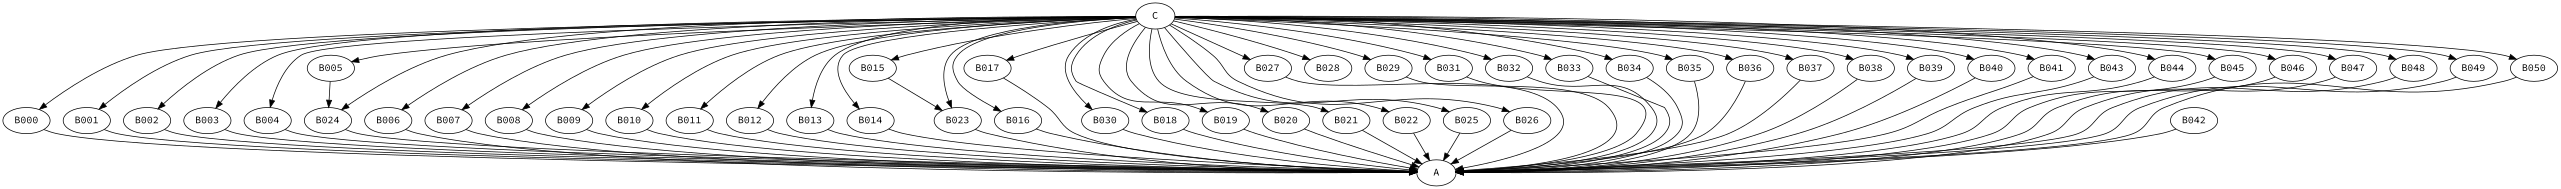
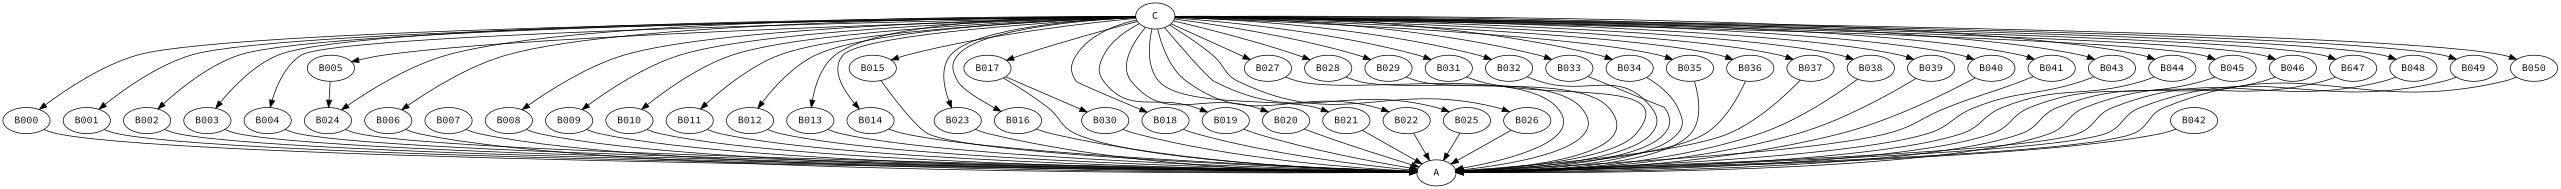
  digraph {
    fontname="Source Code Pro"
    node [fontname="Source Code Pro"]
    edge [fontname="Source Code Pro"]
    C
    B000
    B001
    B002
    B003
    B004
    B005
    B006
    B007
    B008
    B009
    B010
    B011
    B012
    B013
    B014
    B015
    B016
    B017
    B018
    B019
    B020
    B021
    B022
    B023
    B024
    B025
    B026
    B027
    B028
    B029
    B030
    B031
    B032
    B033
    B034
    B035
    B036
    B037
    B038
    B039
    B040
    B041
    B043
    B044
    B045
    B046
-   B047
+   B047 [label=B647]
    B048
    B049
    B050
    A
    B042
    C -> B000
    C -> B001
    C -> B002
    C -> B003
    C -> B004
    C -> B005
    C -> B006
-   C -> B007
    C -> B008
    C -> B009
    C -> B010
    C -> B011
    C -> B012
    C -> B013
    C -> B014
    C -> B015
    C -> B016
    C -> B017
    C -> B018
    C -> B019
    C -> B020
    C -> B021
    C -> B022
    C -> B023
    C -> B024
    C -> B025
    C -> B026
    C -> B027
    C -> B028
    C -> B029
-   C -> B030
+   B017 -> B030
    C -> B031
    C -> B032
    C -> B033
    C -> B034
    C -> B035
    C -> B036
    C -> B037
    C -> B038
    C -> B039
    C -> B040
    C -> B041
    C -> B043
    C -> B044
    C -> B045
    C -> B046
    C -> B047
    C -> B048
    C -> B049
    C -> B050
    B000 -> A
    B001 -> A
    B002 -> A
    B003 -> A
    B004 -> A
    B005 -> B024
    B006 -> A
    B007 -> A
    B008 -> A
    B009 -> A
    B010 -> A
    B011 -> A
    B012 -> A
    B013 -> A
    B014 -> A
-   B015 -> B023
+   B015 -> A
    B016 -> A
    B017 -> A
    B018 -> A
    B019 -> A
    B020 -> A
    B021 -> A
    B022 -> A
    B023 -> A
    B024 -> A
    B025 -> A
    B026 -> A
    B027 -> A
+   B028 -> A
    B029 -> A
    B030 -> A
    B031 -> A
    B032 -> A
    B033 -> A
    B034 -> A
    B035 -> A
    B036 -> A
    B037 -> A
    B038 -> A
    B039 -> A
    B040 -> A
    B041 -> A
    B043 -> A
    B044 -> A
    B045 -> A
    B046 -> A
    B047 -> A
    B048 -> A
    B049 -> A
    B050 -> A
    B042 -> A
  }
